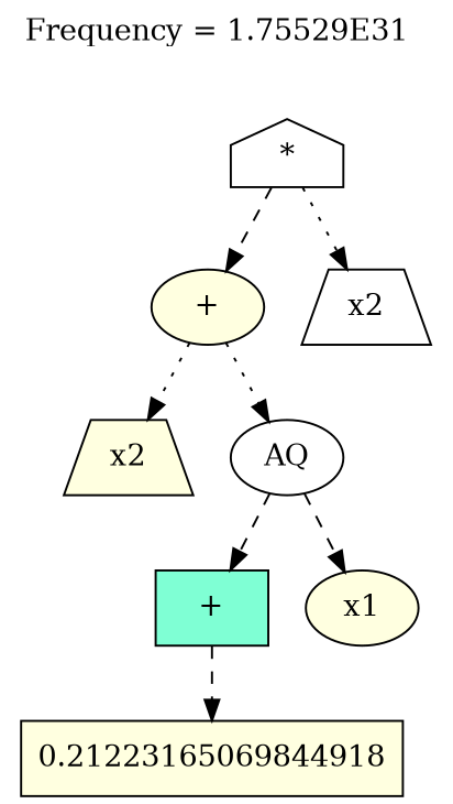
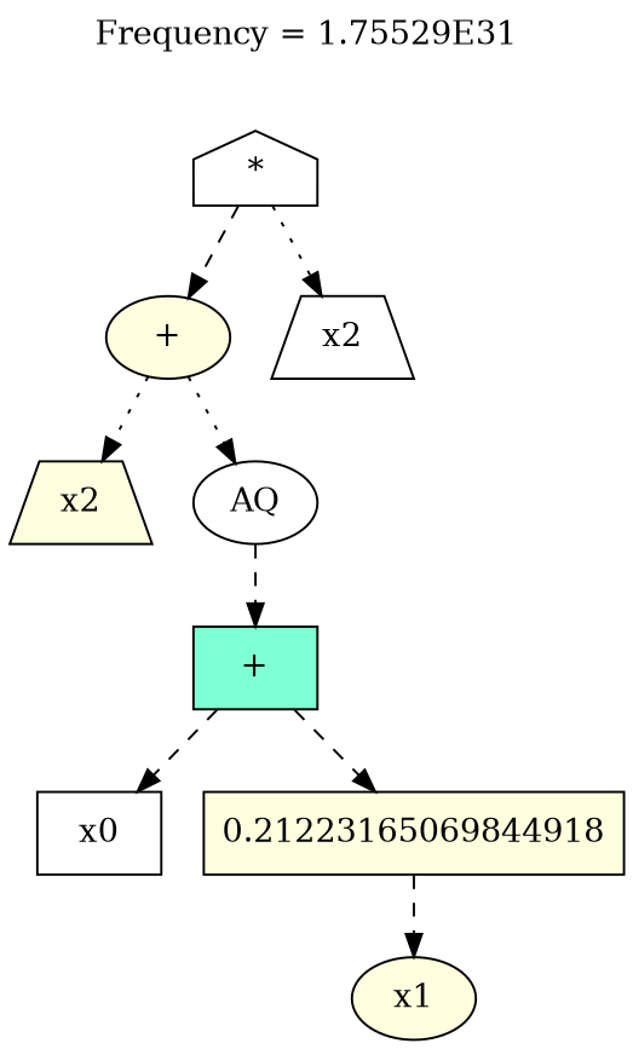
  strict digraph {
    label=<Frequency = 1.75529E31  <br/> <br/> <br/>>
    labelloc=t
    node [fillcolor=white shape=ellipse style=filled]
    edge [style=dashed]
    n1 [label="*" shape=house]
    n2 [fillcolor=lightyellow label="+"]
    n3 [label=x2 shape=trapezium]
    n4 [fillcolor=lightyellow label=x2 shape=trapezium]
    n5 [label=AQ]
    n6 [fillcolor=aquamarine label="+" shape=box]
    n7 [fillcolor=lightyellow label=x1]
+   n8 [label=x0 shape=box]
    n9 [fillcolor=lightyellow label=0.21223165069844918 shape=box]
    n1 -> n2
    n1 -> n3 [style=dotted]
    n2 -> n4 [style=dotted]
    n2 -> n5 [style=dotted]
    n5 -> n6
-   n5 -> n7
+   n9 -> n7
+   n6 -> n8
    n6 -> n9
  }
